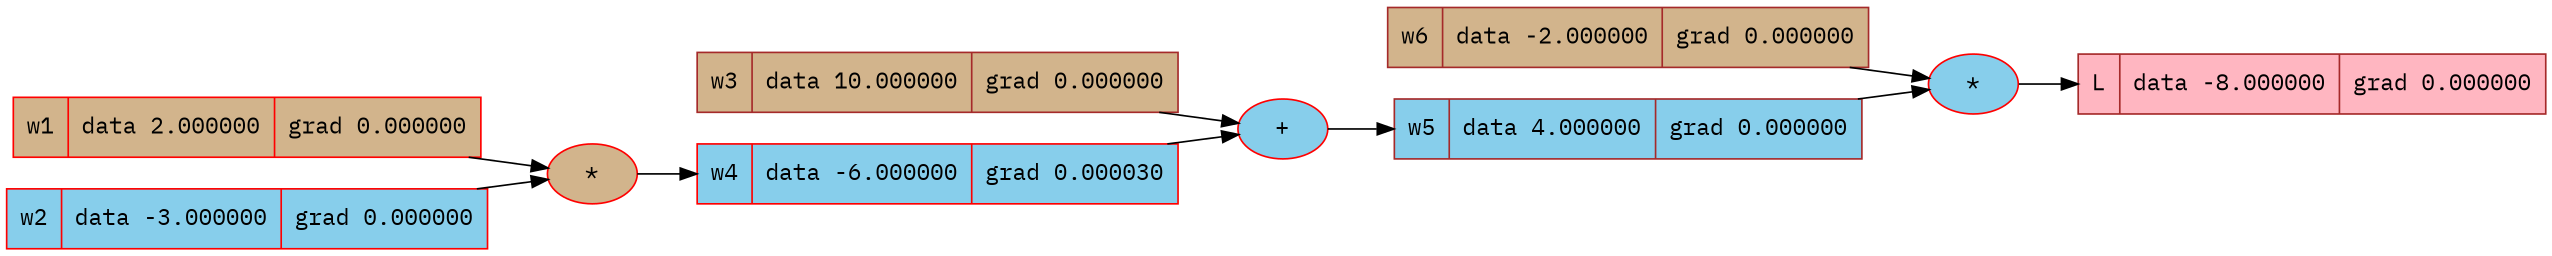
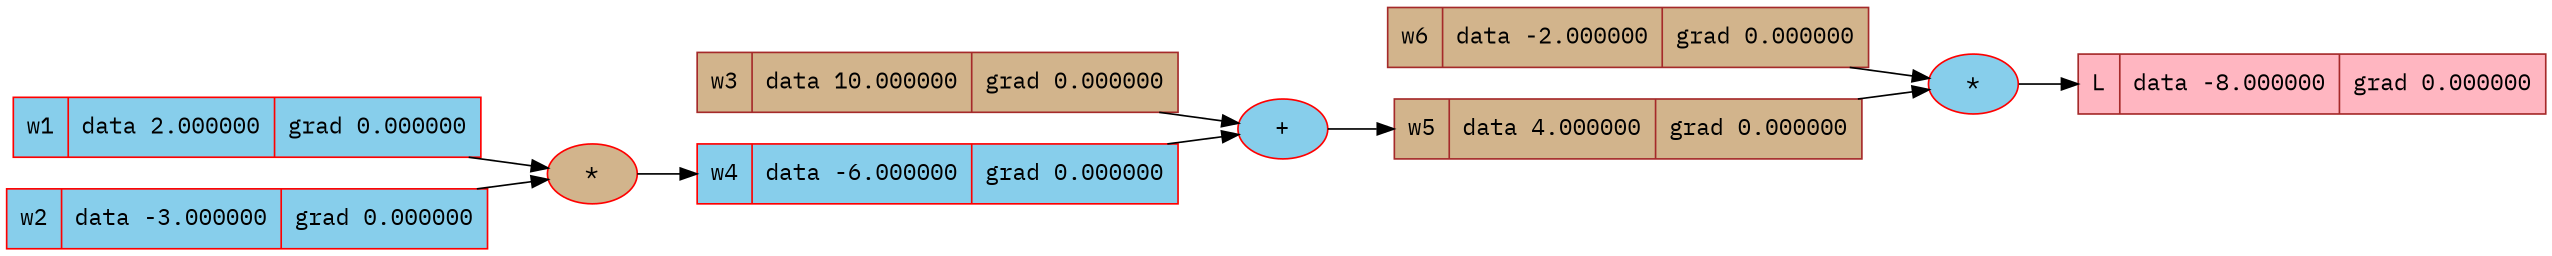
  digraph {
    fontname="IBM Plex Mono"
    rankdir=LR
    node [color=red fillcolor=tan fontname="IBM Plex Mono" shape=record style=filled]
    edge [fontname="IBM Plex Mono"]
    n1 [color=brown fillcolor=lightpink label="{ L | data -8.000000 | grad 0.000000 }"]
    n2 [fillcolor=skyblue label="*" shape=""]
    n3 [color=brown label="{ w6 | data -2.000000 | grad 0.000000 }"]
-   n4 [color=brown fillcolor=skyblue label="{ w5 | data 4.000000 | grad 0.000000 }"]
+   n4 [color=brown label="{ w5 | data 4.000000 | grad 0.000000 }"]
    n5 [fillcolor=skyblue label="+" shape=""]
    n6 [color=brown label="{ w3 | data 10.000000 | grad 0.000000 }"]
-   n7 [fillcolor=skyblue label="{ w4 | data -6.000000 | grad 0.000030 }"]
+   n7 [fillcolor=skyblue label="{ w4 | data -6.000000 | grad 0.000000 }"]
    n8 [label="*" shape=""]
-   n9 [label="{ w1 | data 2.000000 | grad 0.000000 }"]
+   n9 [fillcolor=skyblue label="{ w1 | data 2.000000 | grad 0.000000 }"]
    n10 [fillcolor=skyblue label="{ w2 | data -3.000000 | grad 0.000000 }"]
    n2 -> n1
    n3 -> n2
    n4 -> n2
    n5 -> n4
    n6 -> n5
    n7 -> n5
    n8 -> n7
    n9 -> n8
    n10 -> n8
  }
